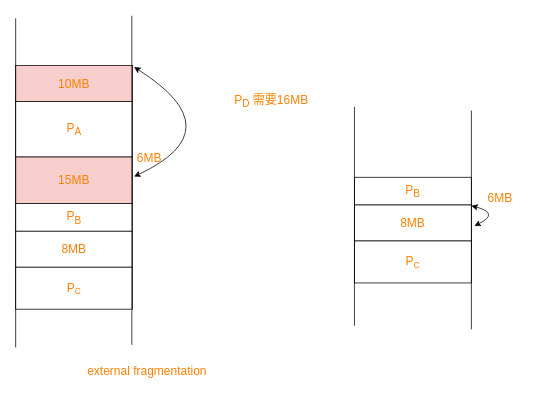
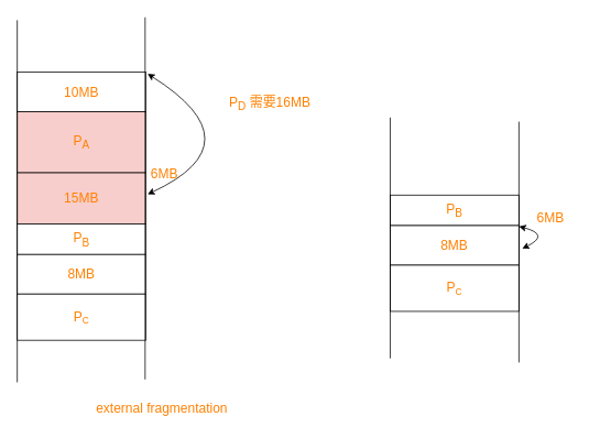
  <mxCell id="0" />
  <mxCell id="1" parent="0" />
- <mxCell id="2" value="&lt;font color=&quot;#ff8000&quot; style=&quot;font-size: 16px;&quot;&gt;10MB&lt;/font&gt;" style="rounded=0;whiteSpace=wrap;html=1;fillColor=#f8cecc;" vertex="1" parent="1"><mxGeometry x="20" y="87" width="156" height="48" as="geometry" /></mxCell>
- <mxCell id="3" value="&lt;font color=&quot;#ff8000&quot; style=&quot;font-size: 16px;&quot;&gt;P&lt;sub&gt;A&lt;/sub&gt;&lt;/font&gt;" style="rounded=0;whiteSpace=wrap;html=1;" vertex="1" parent="1"><mxGeometry x="20" y="135" width="156" height="74" as="geometry" /></mxCell>
+ <mxCell id="2" value="&lt;font color=&quot;#ff8000&quot; style=&quot;font-size: 16px;&quot;&gt;10MB&lt;/font&gt;" style="rounded=0;whiteSpace=wrap;html=1;" vertex="1" parent="1"><mxGeometry x="20" y="87" width="156" height="48" as="geometry" /></mxCell>
+ <mxCell id="3" value="&lt;font color=&quot;#ff8000&quot; style=&quot;font-size: 16px;&quot;&gt;P&lt;sub&gt;A&lt;/sub&gt;&lt;/font&gt;" style="rounded=0;whiteSpace=wrap;html=1;fillColor=#f8cecc;" vertex="1" parent="1"><mxGeometry x="20" y="135" width="156" height="74" as="geometry" /></mxCell>
  <mxCell id="4" value="&lt;font color=&quot;#ff8000&quot; style=&quot;font-size: 16px;&quot;&gt;15MB&lt;/font&gt;" style="rounded=0;whiteSpace=wrap;html=1;fillColor=#f8cecc;" vertex="1" parent="1"><mxGeometry x="20" y="209" width="156" height="62" as="geometry" /></mxCell>
  <mxCell id="5" value="&lt;font color=&quot;#ff8000&quot; style=&quot;font-size: 16px;&quot;&gt;P&lt;sub&gt;B&lt;/sub&gt;&lt;/font&gt;" style="rounded=0;whiteSpace=wrap;html=1;" vertex="1" parent="1"><mxGeometry x="20" y="271" width="156" height="37" as="geometry" /></mxCell>
  <mxCell id="6" value="&lt;font color=&quot;#ff8000&quot; style=&quot;font-size: 16px;&quot;&gt;8MB&lt;/font&gt;" style="rounded=0;whiteSpace=wrap;html=1;" vertex="1" parent="1"><mxGeometry x="20" y="308" width="156" height="48" as="geometry" /></mxCell>
  <mxCell id="7" value="&lt;font color=&quot;#ff8000&quot; style=&quot;font-size: 16px;&quot;&gt;P&lt;/font&gt;&lt;font color=&quot;#ff8000&quot; style=&quot;font-size: 13.333px;&quot;&gt;&lt;sub&gt;C&lt;/sub&gt;&lt;/font&gt;" style="rounded=0;whiteSpace=wrap;html=1;" vertex="1" parent="1"><mxGeometry x="20" y="356" width="156" height="56" as="geometry" /></mxCell>
  <mxCell id="8" value="" style="endArrow=none;html=1;fontSize=16;fontColor=#FF8000;" edge="1" parent="1"><mxGeometry width="50" height="50" relative="1" as="geometry"><mxPoint x="20" y="24" as="sourcePoint" /><mxPoint x="20" y="463" as="targetPoint" /></mxGeometry></mxCell>
  <mxCell id="9" value="" style="endArrow=none;html=1;fontSize=16;fontColor=#FF8000;" edge="1" parent="1"><mxGeometry width="50" height="50" relative="1" as="geometry"><mxPoint x="175" y="20.5" as="sourcePoint" /><mxPoint x="175" y="459.5" as="targetPoint" /></mxGeometry></mxCell>
- <mxCell id="10" value="P&lt;sub&gt;D&lt;/sub&gt;&amp;nbsp;需要16MB" style="text;html=1;align=center;verticalAlign=middle;resizable=0;points=[];autosize=1;strokeColor=none;fillColor=none;fontSize=16;fontColor=#FF8000;" vertex="1" parent="1"><mxGeometry x="302" y="117" width="117" height="35" as="geometry" /></mxCell>
+ <mxCell id="10" value="P&lt;sub&gt;D&lt;/sub&gt;&amp;nbsp;需要16MB" style="text;html=1;align=center;verticalAlign=middle;resizable=0;points=[];autosize=1;strokeColor=none;fillColor=none;fontSize=16;fontColor=#FF8000;" vertex="1" parent="1"><mxGeometry x="267" y="107" width="117" height="35" as="geometry" /></mxCell>
  <mxCell id="11" value="" style="endArrow=classic;startArrow=classic;html=1;fontSize=16;fontColor=#FF8000;curved=1;" edge="1" parent="1"><mxGeometry width="50" height="50" relative="1" as="geometry"><mxPoint x="178" y="235" as="sourcePoint" /><mxPoint x="178" y="89" as="targetPoint" /><Array as="points"><mxPoint x="311" y="173" /></Array></mxGeometry></mxCell>
  <mxCell id="12" value="6MB" style="text;html=1;align=center;verticalAlign=middle;resizable=0;points=[];autosize=1;strokeColor=none;fillColor=none;fontSize=16;fontColor=#FF8000;" vertex="1" parent="1"><mxGeometry x="172" y="194" width="51" height="31" as="geometry" /></mxCell>
  <mxCell id="13" value="&lt;font color=&quot;#ff8000&quot; style=&quot;font-size: 16px;&quot;&gt;P&lt;sub&gt;B&lt;/sub&gt;&lt;/font&gt;" style="rounded=0;whiteSpace=wrap;html=1;" vertex="1" parent="1"><mxGeometry x="472" y="236" width="156" height="37" as="geometry" /></mxCell>
  <mxCell id="14" value="&lt;font color=&quot;#ff8000&quot; style=&quot;font-size: 16px;&quot;&gt;8MB&lt;/font&gt;" style="rounded=0;whiteSpace=wrap;html=1;" vertex="1" parent="1"><mxGeometry x="472" y="273" width="156" height="48" as="geometry" /></mxCell>
  <mxCell id="15" value="&lt;font color=&quot;#ff8000&quot; style=&quot;font-size: 16px;&quot;&gt;P&lt;/font&gt;&lt;font color=&quot;#ff8000&quot; style=&quot;font-size: 13.333px;&quot;&gt;&lt;sub&gt;C&lt;/sub&gt;&lt;/font&gt;" style="rounded=0;whiteSpace=wrap;html=1;" vertex="1" parent="1"><mxGeometry x="472" y="321" width="156" height="56" as="geometry" /></mxCell>
  <mxCell id="16" value="" style="endArrow=none;html=1;fontSize=16;fontColor=#FF8000;" edge="1" parent="1"><mxGeometry width="50" height="50" relative="1" as="geometry"><mxPoint x="472" y="142" as="sourcePoint" /><mxPoint x="472" y="434" as="targetPoint" /></mxGeometry></mxCell>
  <mxCell id="17" value="" style="endArrow=none;html=1;fontSize=16;fontColor=#FF8000;" edge="1" parent="1"><mxGeometry width="50" height="50" relative="1" as="geometry"><mxPoint x="628" y="147" as="sourcePoint" /><mxPoint x="628" y="439" as="targetPoint" /></mxGeometry></mxCell>
  <mxCell id="18" value="" style="endArrow=classic;startArrow=classic;html=1;fontSize=16;fontColor=#FF8000;curved=1;" edge="1" parent="1"><mxGeometry width="50" height="50" relative="1" as="geometry"><mxPoint x="632" y="301" as="sourcePoint" /><mxPoint x="628" y="274" as="targetPoint" /><Array as="points"><mxPoint x="666" y="284" /></Array></mxGeometry></mxCell>
  <mxCell id="19" value="6MB" style="text;html=1;align=center;verticalAlign=middle;resizable=0;points=[];autosize=1;strokeColor=none;fillColor=none;fontSize=16;fontColor=#FF8000;" vertex="1" parent="1"><mxGeometry x="640" y="248" width="51" height="31" as="geometry" /></mxCell>
  <mxCell id="20" value="external fragmentation" style="text;html=1;align=center;verticalAlign=middle;resizable=0;points=[];autosize=1;strokeColor=none;fillColor=none;fontSize=16;fontColor=#FF8000;" vertex="1" parent="1"><mxGeometry x="106" y="478" width="177" height="31" as="geometry" /></mxCell>
